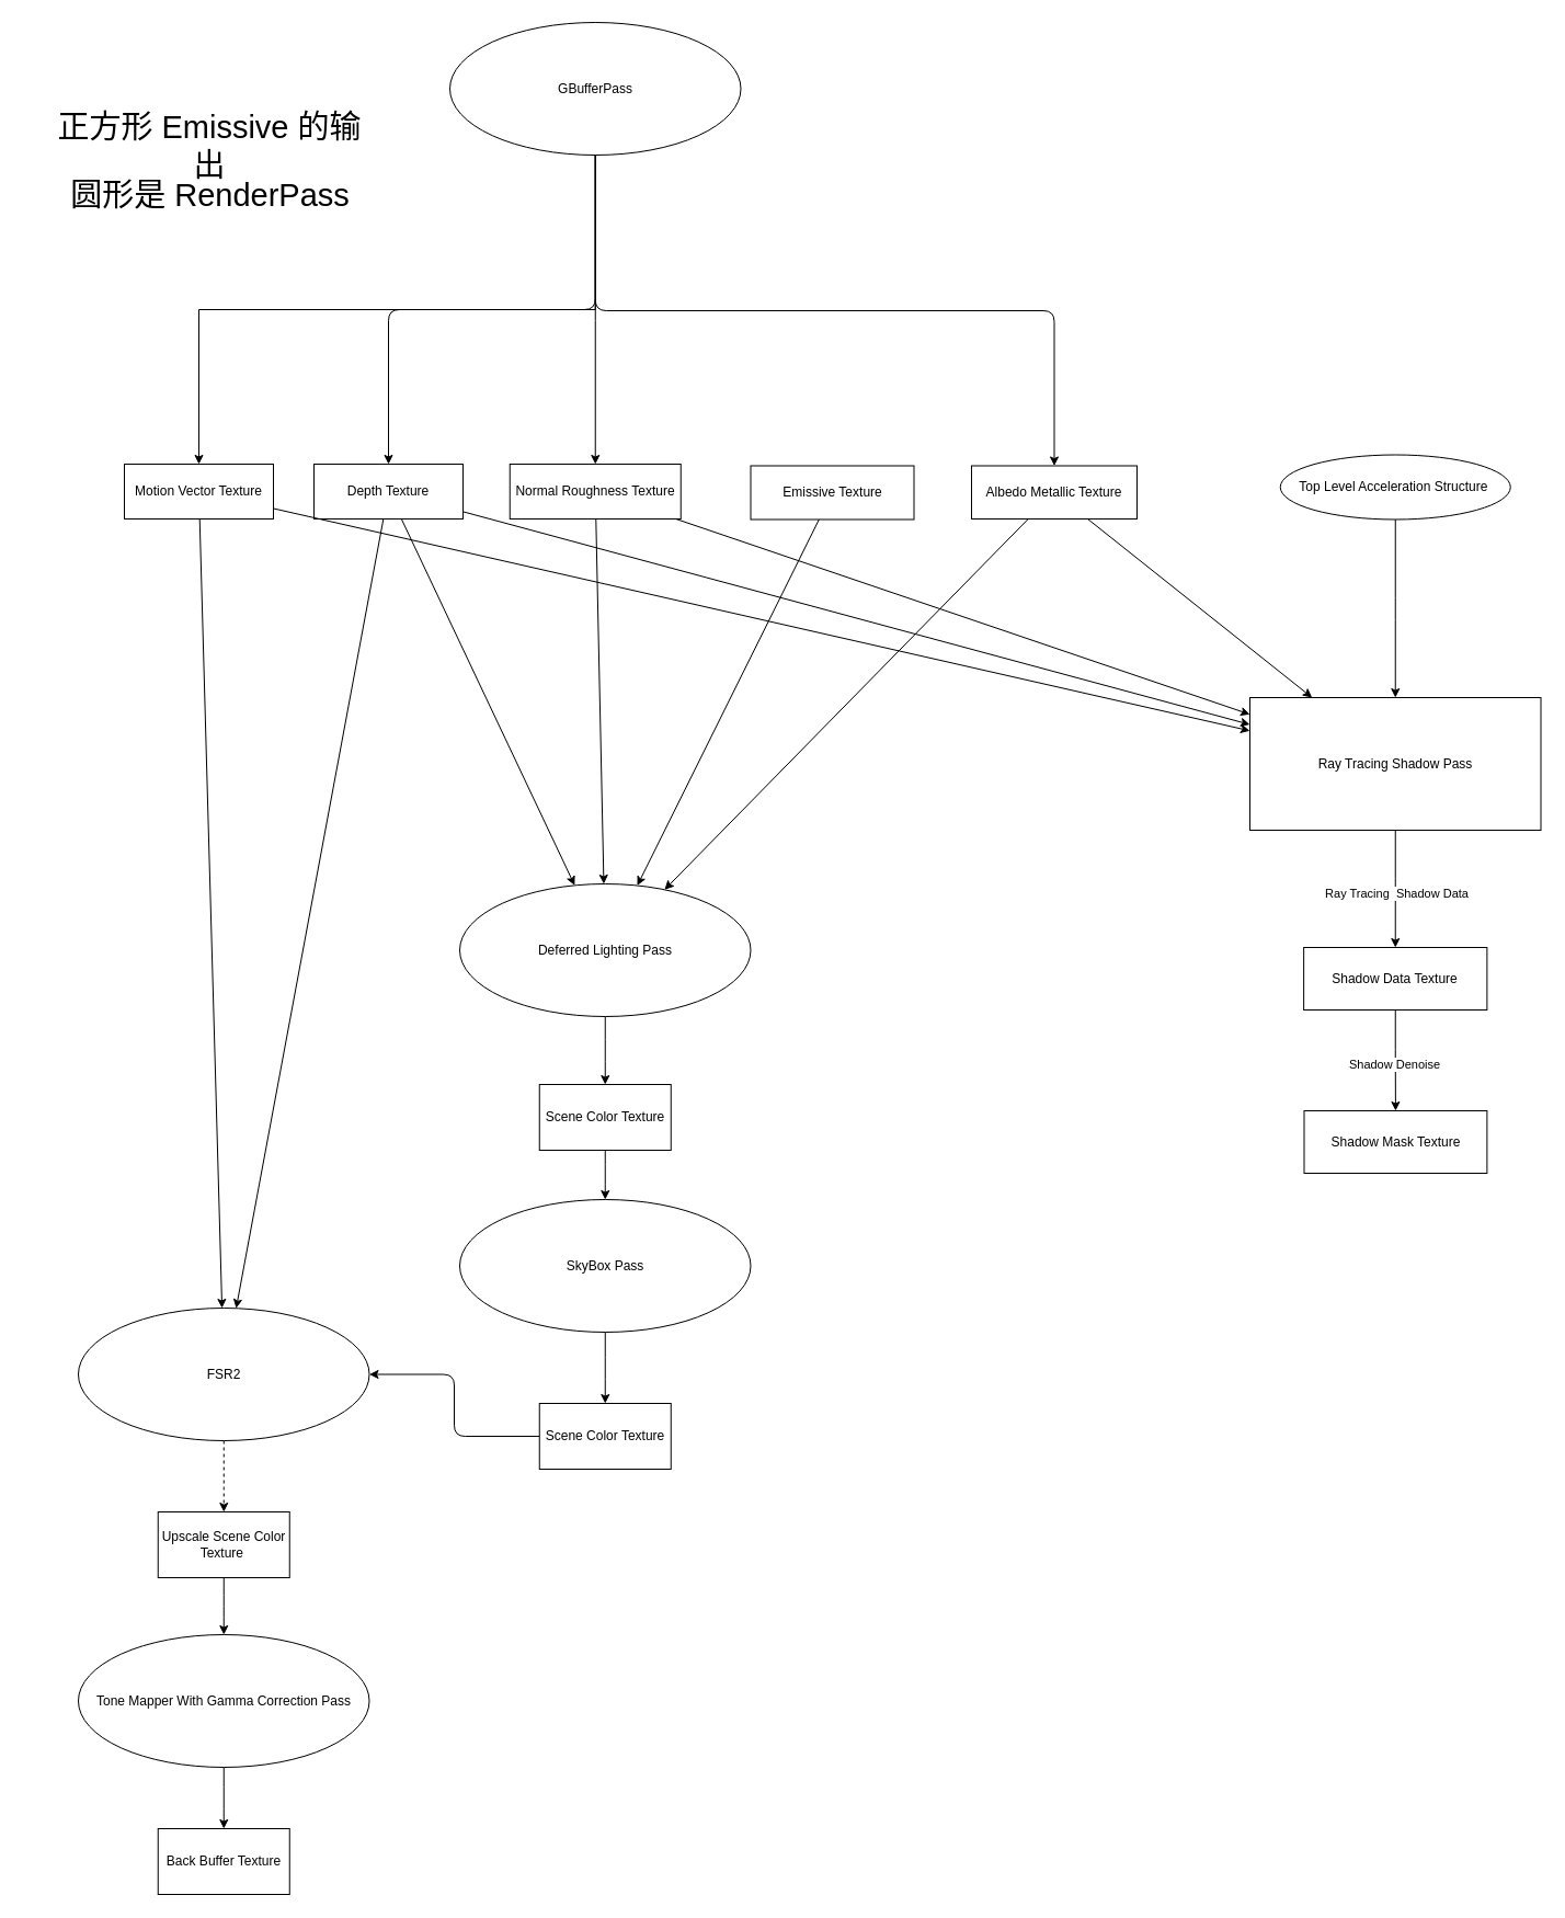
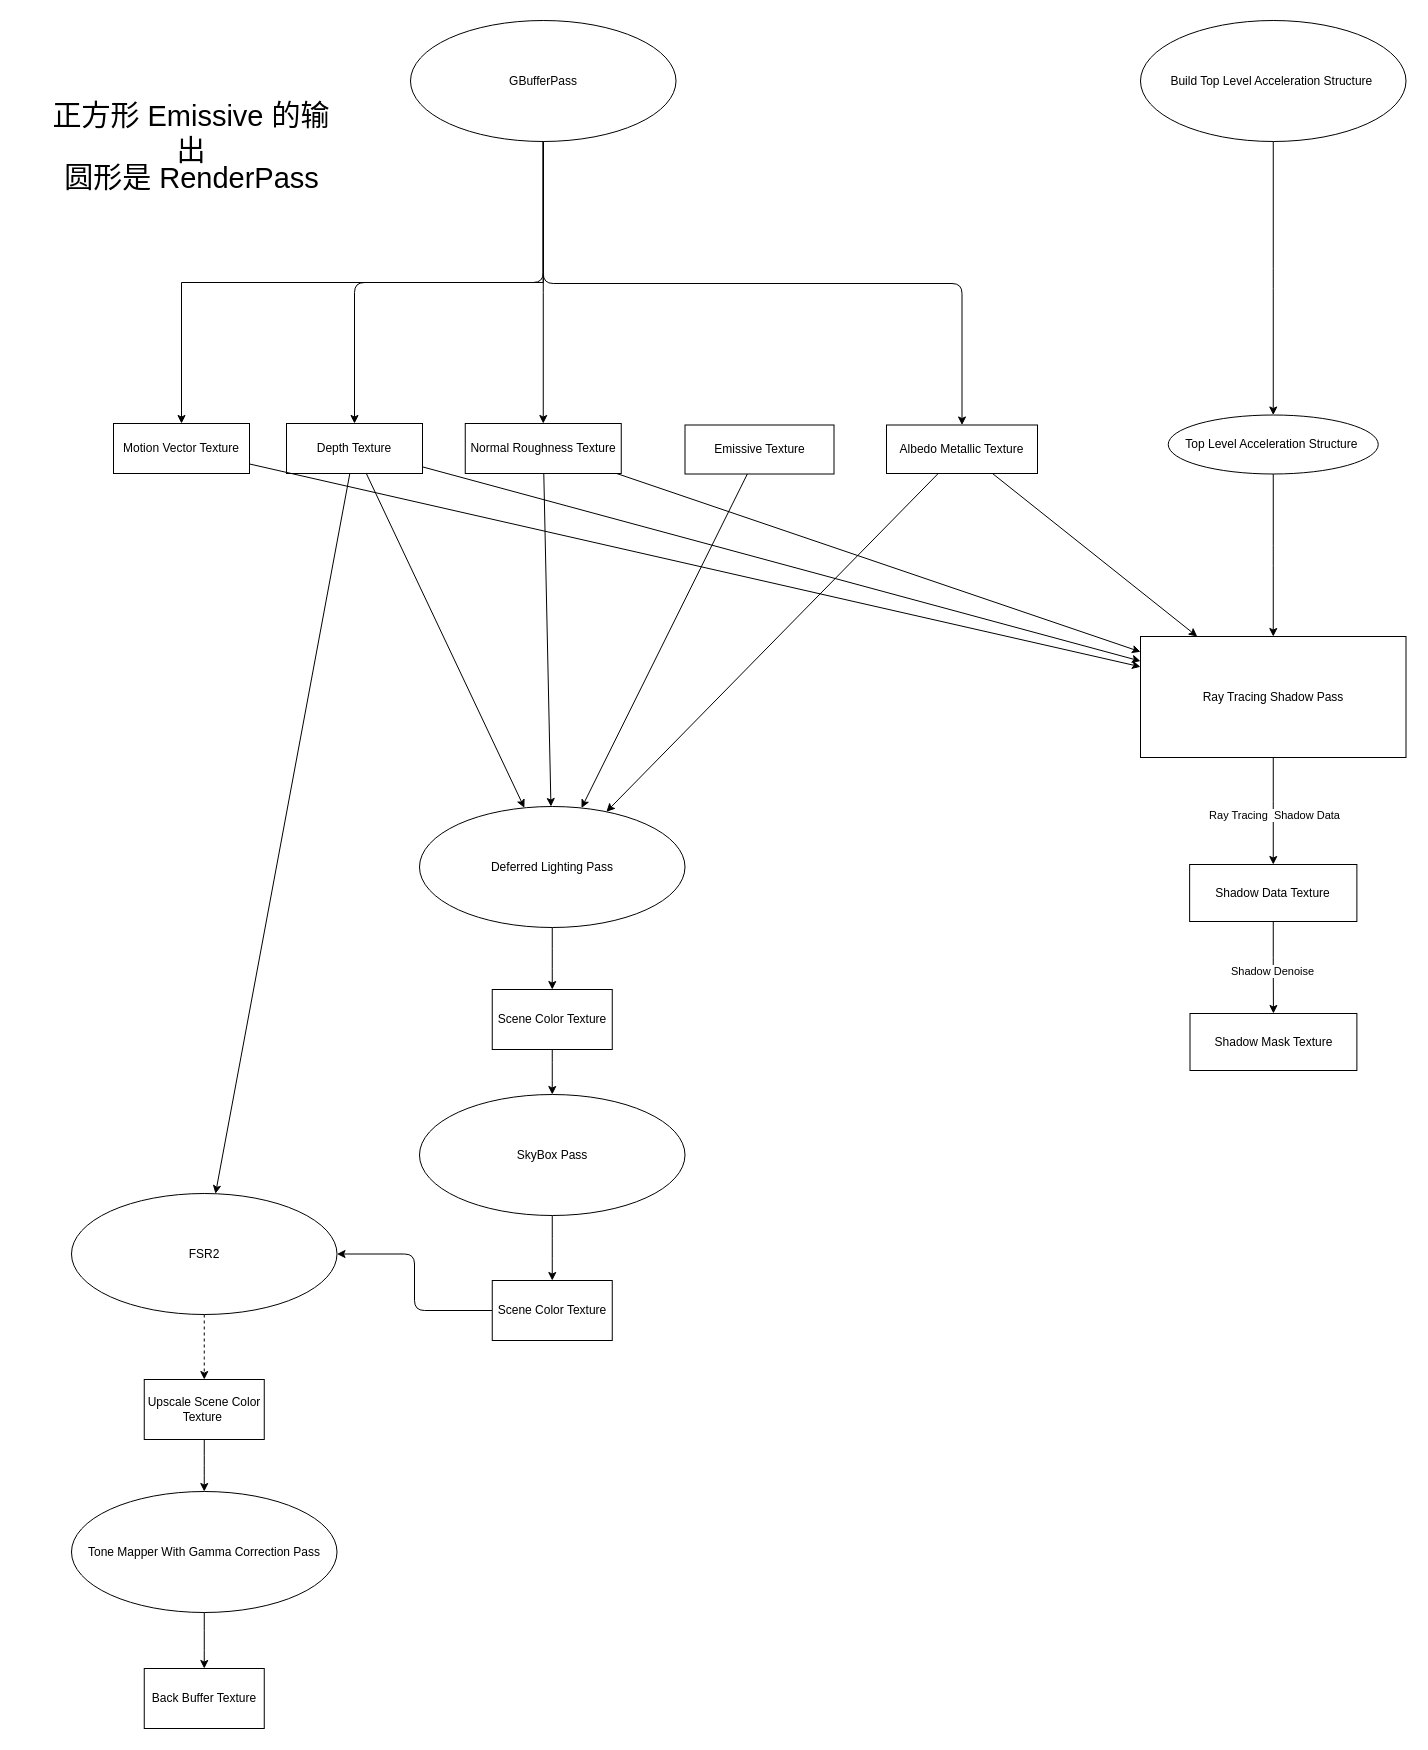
  <mxCell id="0" />
  <mxCell id="1" parent="0" />
  <mxCell id="2" style="elbow=vertical;html=1;" parent="1" source="4" target="31" edge="1"><mxGeometry relative="1" as="geometry" /></mxCell>
  <mxCell id="3" style="rounded=0;orthogonalLoop=1;jettySize=auto;html=1;" parent="1" source="4" target="25" edge="1"><mxGeometry relative="1" as="geometry" /></mxCell>
  <mxCell id="4" value="Albedo Metallic Texture" style="whiteSpace=wrap;html=1;" parent="1" vertex="1"><mxGeometry x="886" y="424.5" width="151" height="48.5" as="geometry" /></mxCell>
  <mxCell id="5" style="html=1;elbow=vertical;" parent="1" source="6" target="31" edge="1"><mxGeometry relative="1" as="geometry" /></mxCell>
  <mxCell id="6" value="Emissive Texture" style="whiteSpace=wrap;html=1;" parent="1" vertex="1"><mxGeometry x="684.5" y="424.5" width="149" height="49" as="geometry" /></mxCell>
  <mxCell id="7" style="elbow=vertical;html=1;" parent="1" source="9" target="31" edge="1"><mxGeometry relative="1" as="geometry" /></mxCell>
  <mxCell id="8" style="edgeStyle=none;rounded=0;orthogonalLoop=1;jettySize=auto;html=1;" parent="1" source="9" target="25" edge="1"><mxGeometry relative="1" as="geometry" /></mxCell>
  <mxCell id="9" value="Normal Roughness Texture" style="whiteSpace=wrap;html=1;strokeColor=default;" parent="1" vertex="1"><mxGeometry x="464.75" y="423" width="156" height="50" as="geometry" /></mxCell>
  <mxCell id="10" style="elbow=vertical;html=1;" parent="1" source="13" target="38" edge="1"><mxGeometry relative="1" as="geometry" /></mxCell>
  <mxCell id="11" style="edgeStyle=none;rounded=0;orthogonalLoop=1;jettySize=auto;html=1;" parent="1" source="13" target="31" edge="1"><mxGeometry relative="1" as="geometry" /></mxCell>
  <mxCell id="12" style="edgeStyle=none;rounded=0;orthogonalLoop=1;jettySize=auto;html=1;" parent="1" source="13" target="25" edge="1"><mxGeometry relative="1" as="geometry" /></mxCell>
  <mxCell id="13" value="Depth Texture" style="whiteSpace=wrap;html=1;" parent="1" vertex="1"><mxGeometry x="286" y="423" width="136" height="50" as="geometry" /></mxCell>
  <mxCell id="14" style="edgeStyle=elbowEdgeStyle;html=1;elbow=vertical;" parent="1" source="18" target="13" edge="1"><mxGeometry relative="1" as="geometry" /></mxCell>
  <mxCell id="15" style="edgeStyle=elbowEdgeStyle;elbow=vertical;html=1;" parent="1" source="18" target="9" edge="1"><mxGeometry relative="1" as="geometry" /></mxCell>
  <mxCell id="16" style="edgeStyle=elbowEdgeStyle;elbow=vertical;html=1;" parent="1" source="18" target="4" edge="1"><mxGeometry relative="1" as="geometry" /></mxCell>
  <mxCell id="17" style="edgeStyle=elbowEdgeStyle;rounded=0;orthogonalLoop=1;jettySize=auto;elbow=vertical;html=1;" parent="1" source="18" target="44" edge="1"><mxGeometry relative="1" as="geometry" /></mxCell>
  <mxCell id="18" value="GBufferPass" style="ellipse;whiteSpace=wrap;html=1;" parent="1" vertex="1"><mxGeometry x="410" y="20" width="265.5" height="121" as="geometry" /></mxCell>
+ <mxCell id="19" style="edgeStyle=elbowEdgeStyle;elbow=vertical;html=1;" parent="1" source="20" target="22" edge="1"><mxGeometry relative="1" as="geometry" /></mxCell>
+ <mxCell id="20" value="Build Top Level Acceleration Structure&amp;nbsp;" style="ellipse;whiteSpace=wrap;html=1;" parent="1" vertex="1"><mxGeometry x="1140" y="20" width="265.5" height="121" as="geometry" /></mxCell>
  <mxCell id="21" style="edgeStyle=elbowEdgeStyle;elbow=vertical;html=1;" parent="1" source="22" target="25" edge="1"><mxGeometry relative="1" as="geometry" /></mxCell>
  <mxCell id="22" value="Top Level Acceleration Structure&amp;nbsp;" style="ellipse;whiteSpace=wrap;html=1;" parent="1" vertex="1"><mxGeometry x="1167.75" y="414.5" width="210" height="59" as="geometry" /></mxCell>
  <mxCell id="23" style="edgeStyle=elbowEdgeStyle;elbow=vertical;html=1;" parent="1" source="25" target="28" edge="1"><mxGeometry relative="1" as="geometry" /></mxCell>
  <mxCell id="24" value="Ray Tracing&amp;nbsp; Shadow Data" style="edgeLabel;html=1;align=center;verticalAlign=middle;resizable=0;points=[];" parent="23" vertex="1" connectable="0"><mxGeometry x="0.093" y="1" relative="1" as="geometry"><mxPoint as="offset" /></mxGeometry></mxCell>
  <mxCell id="25" value="Ray Tracing Shadow Pass" style="whiteSpace=wrap;html=1;rounded=0;" parent="1" vertex="1"><mxGeometry x="1140" y="636" width="265.5" height="121" as="geometry" /></mxCell>
  <mxCell id="26" style="edgeStyle=elbowEdgeStyle;elbow=vertical;html=1;entryX=0.5;entryY=0;entryDx=0;entryDy=0;" parent="1" source="28" target="29" edge="1"><mxGeometry relative="1" as="geometry"><mxPoint x="1417.745" y="959.6" as="targetPoint" /></mxGeometry></mxCell>
  <mxCell id="27" value="Shadow Denoise" style="edgeLabel;html=1;align=center;verticalAlign=middle;resizable=0;points=[];" parent="26" vertex="1" connectable="0"><mxGeometry x="0.09" y="-1" relative="1" as="geometry"><mxPoint as="offset" /></mxGeometry></mxCell>
  <mxCell id="28" value="Shadow Data Texture" style="rounded=0;whiteSpace=wrap;html=1;" parent="1" vertex="1"><mxGeometry x="1189.13" y="864" width="167.25" height="57" as="geometry" /></mxCell>
  <mxCell id="29" value="Shadow Mask Texture" style="rounded=0;whiteSpace=wrap;html=1;" parent="1" vertex="1"><mxGeometry x="1189.5" y="1013" width="166.88" height="57" as="geometry" /></mxCell>
  <mxCell id="30" style="edgeStyle=elbowEdgeStyle;elbow=vertical;html=1;" parent="1" source="31" target="35" edge="1"><mxGeometry relative="1" as="geometry" /></mxCell>
  <mxCell id="31" value="Deferred Lighting Pass" style="ellipse;whiteSpace=wrap;html=1;" parent="1" vertex="1"><mxGeometry x="419" y="806" width="265.5" height="121" as="geometry" /></mxCell>
  <mxCell id="32" style="edgeStyle=elbowEdgeStyle;elbow=vertical;html=1;" parent="1" source="33" target="50" edge="1"><mxGeometry relative="1" as="geometry"><mxPoint x="728.5" y="1233" as="targetPoint" /></mxGeometry></mxCell>
  <mxCell id="33" value="SkyBox Pass" style="ellipse;whiteSpace=wrap;html=1;" parent="1" vertex="1"><mxGeometry x="419" y="1094" width="265.5" height="121" as="geometry" /></mxCell>
  <mxCell id="34" style="edgeStyle=elbowEdgeStyle;elbow=vertical;html=1;" parent="1" source="35" target="33" edge="1"><mxGeometry relative="1" as="geometry" /></mxCell>
  <mxCell id="35" value="Scene Color Texture" style="rounded=0;whiteSpace=wrap;html=1;" parent="1" vertex="1"><mxGeometry x="491.75" y="989" width="120" height="60" as="geometry" /></mxCell>
  <mxCell id="36" style="html=1;edgeStyle=elbowEdgeStyle;" parent="1" source="50" target="38" edge="1"><mxGeometry relative="1" as="geometry"><mxPoint x="666.25" y="1264" as="sourcePoint" /></mxGeometry></mxCell>
  <mxCell id="37" style="edgeStyle=elbowEdgeStyle;elbow=vertical;html=1;dashed=1;" parent="1" source="38" target="46" edge="1"><mxGeometry relative="1" as="geometry"><mxPoint x="292" y="1278" as="targetPoint" /></mxGeometry></mxCell>
  <mxCell id="38" value="FSR2" style="ellipse;whiteSpace=wrap;html=1;" parent="1" vertex="1"><mxGeometry x="71" y="1193" width="265.5" height="121" as="geometry" /></mxCell>
  <mxCell id="39" style="edgeStyle=elbowEdgeStyle;elbow=vertical;html=1;" parent="1" source="46" target="41" edge="1"><mxGeometry relative="1" as="geometry"><mxPoint x="292" y="1345" as="sourcePoint" /></mxGeometry></mxCell>
  <mxCell id="40" style="edgeStyle=elbowEdgeStyle;elbow=vertical;html=1;" parent="1" source="41" target="45" edge="1"><mxGeometry relative="1" as="geometry" /></mxCell>
  <mxCell id="41" value="Tone Mapper With Gamma&amp;nbsp;Correction Pass" style="ellipse;whiteSpace=wrap;html=1;" parent="1" vertex="1"><mxGeometry x="71" y="1491" width="265.5" height="121" as="geometry" /></mxCell>
- <mxCell id="42" style="elbow=vertical;html=1;" parent="1" source="44" target="38" edge="1"><mxGeometry relative="1" as="geometry" /></mxCell>
  <mxCell id="43" style="edgeStyle=none;rounded=0;orthogonalLoop=1;jettySize=auto;html=1;" parent="1" source="44" target="25" edge="1"><mxGeometry relative="1" as="geometry" /></mxCell>
  <mxCell id="44" value="Motion Vector Texture" style="whiteSpace=wrap;html=1;" parent="1" vertex="1"><mxGeometry x="113" y="423" width="136" height="50" as="geometry" /></mxCell>
  <mxCell id="45" value="Back Buffer Texture" style="rounded=0;whiteSpace=wrap;html=1;" parent="1" vertex="1"><mxGeometry x="143.75" y="1668" width="120" height="60" as="geometry" /></mxCell>
  <mxCell id="46" value="Upscale Scene Color Texture&amp;nbsp;" style="rounded=0;whiteSpace=wrap;html=1;strokeColor=default;" parent="1" vertex="1"><mxGeometry x="143.75" y="1379" width="120" height="60" as="geometry" /></mxCell>
  <mxCell id="47" value="" style="group" parent="1" vertex="1" connectable="0"><mxGeometry x="20" y="89" width="323" height="124" as="geometry" /></mxCell>
  <mxCell id="48" value="&lt;font style=&quot;font-size: 29px;&quot;&gt;正方形 Emissive 的输出&lt;br&gt;&lt;br&gt;&lt;/font&gt;" style="text;html=1;strokeColor=none;fillColor=none;align=center;verticalAlign=middle;whiteSpace=wrap;rounded=0;" parent="47" vertex="1"><mxGeometry x="21" width="300" height="124" as="geometry" /></mxCell>
  <mxCell id="49" value="圆形是 RenderPass" style="text;html=1;strokeColor=none;fillColor=none;align=center;verticalAlign=middle;whiteSpace=wrap;rounded=0;fontSize=29;" parent="47" vertex="1"><mxGeometry x="9.5" y="65" width="323" height="47" as="geometry" /></mxCell>
  <mxCell id="50" value="Scene Color Texture" style="rounded=0;whiteSpace=wrap;html=1;strokeColor=default;" parent="1" vertex="1"><mxGeometry x="491.75" y="1280" width="120" height="60" as="geometry" /></mxCell>
